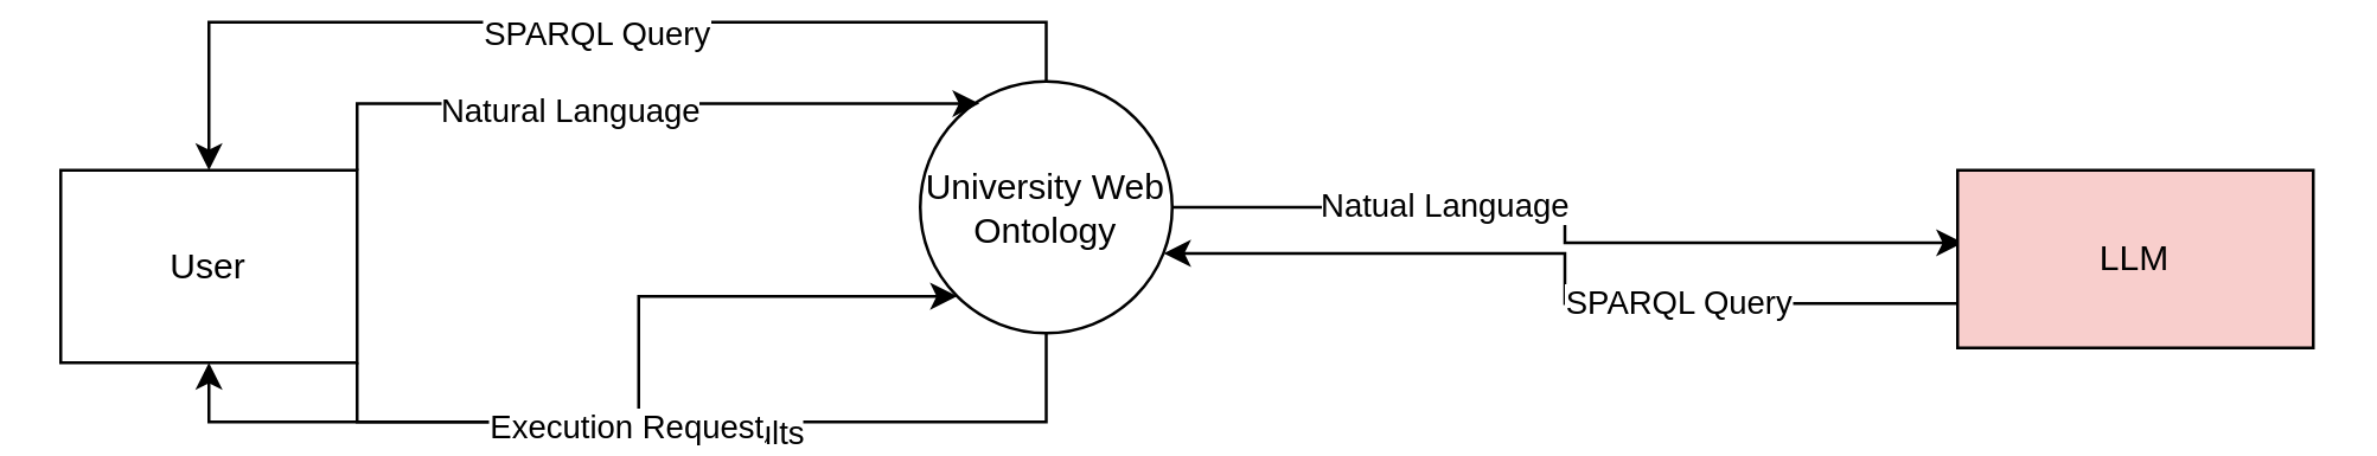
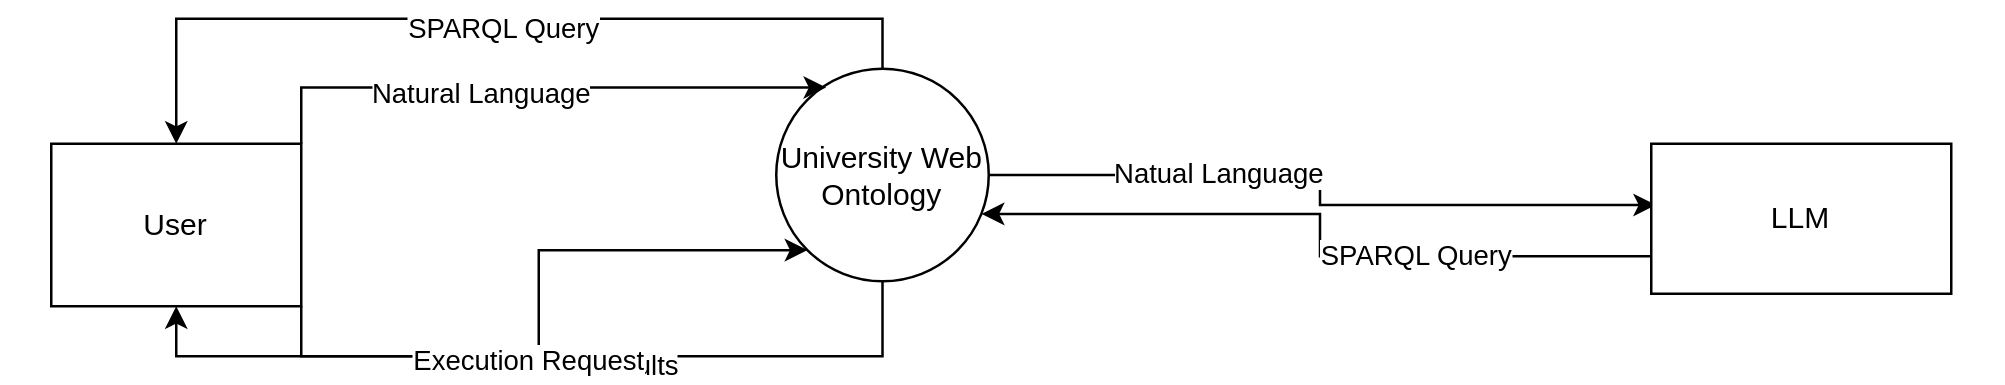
  <mxCell id="0" />
  <mxCell id="1" parent="0" />
  <mxCell id="2" style="edgeStyle=orthogonalEdgeStyle;rounded=0;orthogonalLoop=1;jettySize=auto;html=1;exitX=0.5;exitY=0;exitDx=0;exitDy=0;entryX=0.5;entryY=0;entryDx=0;entryDy=0;" parent="1" source="8" target="13" edge="1"><mxGeometry relative="1" as="geometry" /></mxCell>
  <mxCell id="3" value="SPARQL Query" style="edgeLabel;html=1;align=center;verticalAlign=middle;resizable=0;points=[];" parent="2" vertex="1" connectable="0"><mxGeometry x="-0.023" y="3" relative="1" as="geometry"><mxPoint as="offset" /></mxGeometry></mxCell>
  <mxCell id="4" style="edgeStyle=orthogonalEdgeStyle;rounded=0;orthogonalLoop=1;jettySize=auto;html=1;exitX=0.5;exitY=1;exitDx=0;exitDy=0;entryX=0.5;entryY=1;entryDx=0;entryDy=0;" parent="1" source="8" target="13" edge="1"><mxGeometry relative="1" as="geometry" /></mxCell>
  <mxCell id="5" value="Formatted Results" style="edgeLabel;html=1;align=center;verticalAlign=middle;resizable=0;points=[];" parent="4" vertex="1" connectable="0"><mxGeometry x="-0.057" y="3" relative="1" as="geometry"><mxPoint as="offset" /></mxGeometry></mxCell>
  <mxCell id="6" style="edgeStyle=orthogonalEdgeStyle;rounded=0;orthogonalLoop=1;jettySize=auto;html=1;exitX=1;exitY=0.5;exitDx=0;exitDy=0;entryX=0.016;entryY=0.408;entryDx=0;entryDy=0;entryPerimeter=0;" parent="1" source="8" target="16" edge="1"><mxGeometry relative="1" as="geometry" /></mxCell>
  <mxCell id="7" value="Natual Language" style="edgeLabel;html=1;align=center;verticalAlign=middle;resizable=0;points=[];" parent="6" vertex="1" connectable="0"><mxGeometry x="-0.348" y="1" relative="1" as="geometry"><mxPoint as="offset" /></mxGeometry></mxCell>
  <mxCell id="8" value="University Web Ontology" style="shape=ellipse;html=1;dashed=0;whiteSpace=wrap;perimeter=ellipsePerimeter;" parent="1" vertex="1"><mxGeometry x="310" y="20" width="85" height="85" as="geometry" /></mxCell>
  <mxCell id="9" style="edgeStyle=orthogonalEdgeStyle;rounded=0;orthogonalLoop=1;jettySize=auto;html=1;exitX=1;exitY=0;exitDx=0;exitDy=0;entryX=0.235;entryY=0.088;entryDx=0;entryDy=0;entryPerimeter=0;" parent="1" source="13" target="8" edge="1"><mxGeometry relative="1" as="geometry" /></mxCell>
  <mxCell id="10" value="Natural Language" style="edgeLabel;html=1;align=center;verticalAlign=middle;resizable=0;points=[];" parent="9" vertex="1" connectable="0"><mxGeometry x="-0.188" y="-2" relative="1" as="geometry"><mxPoint as="offset" /></mxGeometry></mxCell>
  <mxCell id="11" style="edgeStyle=orthogonalEdgeStyle;rounded=0;orthogonalLoop=1;jettySize=auto;html=1;exitX=1;exitY=1;exitDx=0;exitDy=0;entryX=0;entryY=1;entryDx=0;entryDy=0;" parent="1" source="13" target="8" edge="1"><mxGeometry relative="1" as="geometry" /></mxCell>
  <mxCell id="12" value="Execution Request" style="edgeLabel;html=1;align=center;verticalAlign=middle;resizable=0;points=[];" parent="11" vertex="1" connectable="0"><mxGeometry x="-0.171" y="-1" relative="1" as="geometry"><mxPoint as="offset" /></mxGeometry></mxCell>
  <mxCell id="13" value="User" style="html=1;dashed=0;whiteSpace=wrap;" parent="1" vertex="1"><mxGeometry x="20" y="50" width="100" height="65" as="geometry" /></mxCell>
  <mxCell id="14" style="edgeStyle=orthogonalEdgeStyle;rounded=0;orthogonalLoop=1;jettySize=auto;html=1;exitX=0;exitY=0.75;exitDx=0;exitDy=0;entryX=0.967;entryY=0.683;entryDx=0;entryDy=0;entryPerimeter=0;" parent="1" source="16" target="8" edge="1"><mxGeometry relative="1" as="geometry" /></mxCell>
  <mxCell id="15" value="SPARQL Query" style="edgeLabel;html=1;align=center;verticalAlign=middle;resizable=0;points=[];" parent="14" vertex="1" connectable="0"><mxGeometry x="-0.329" y="-1" relative="1" as="geometry"><mxPoint x="1" as="offset" /></mxGeometry></mxCell>
- <mxCell id="16" value="LLM" style="rounded=0;whiteSpace=wrap;html=1;fillColor=#f8cecc;" parent="1" vertex="1"><mxGeometry x="660" y="50" width="120" height="60" as="geometry" /></mxCell>
+ <mxCell id="16" value="LLM" style="rounded=0;whiteSpace=wrap;html=1;" parent="1" vertex="1"><mxGeometry x="660" y="50" width="120" height="60" as="geometry" /></mxCell>
